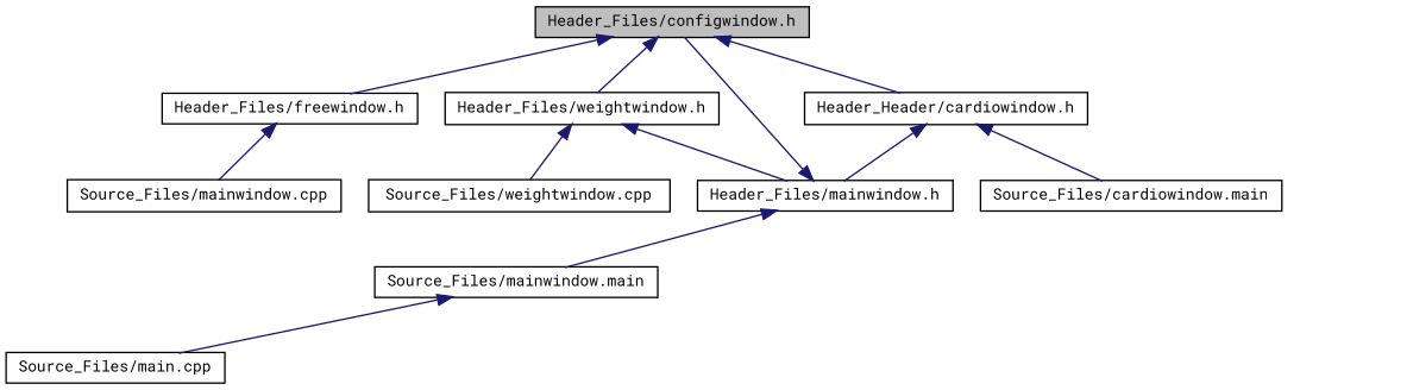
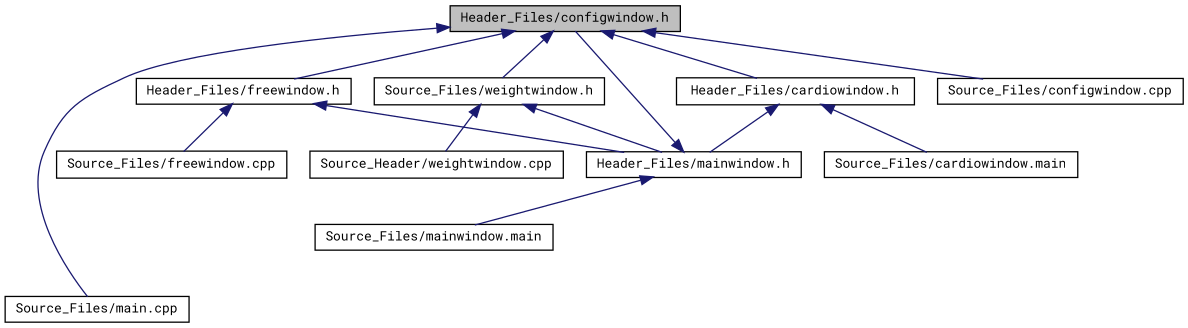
  digraph {
    fontname="Roboto Mono"
    node [color=black fillcolor=white fontname="Roboto Mono" fontsize=10 shape=record style=filled]
    edge [color=midnightblue dir=back fontname="Roboto Mono" fontsize=10 labelfontname=Helvetica labelfontsize=10 style=solid]
    n1 [fillcolor=grey75 fontcolor=black height=0.2 label="Header_Files/configwindow.h" width=0.4]
-   n2 [height=0.2 label="Header_Header/cardiowindow.h" width=0.4]
+   n2 [height=0.2 label="Header_Files/cardiowindow.h" width=0.4]
    n3 [height=0.2 label="Source_Files/main.cpp" width=0.4]
    n4 [height=0.2 label="Header_Files/freewindow.h" width=0.4]
-   n5 [height=0.2 label="Header_Files/weightwindow.h" width=0.4]
+   n5 [height=0.2 label="Source_Files/weightwindow.h" width=0.4]
+   n6 [height=0.2 label="Source_Files/configwindow.cpp" width=0.4]
    n7 [height=0.2 label="Header_Files/mainwindow.h" width=0.4]
    n8 [height=0.2 label="Source_Files/cardiowindow.main" width=0.4]
-   n9 [height=0.2 label="Source_Files/mainwindow.cpp" width=0.4]
-   n10 [height=0.2 label="Source_Files/weightwindow.cpp" width=0.4]
+   n9 [height=0.2 label="Source_Files/freewindow.cpp" width=0.4]
+   n10 [height=0.2 label="Source_Header/weightwindow.cpp" width=0.4]
    n11 [height=0.2 label="Source_Files/mainwindow.main" width=0.4]
    n1 -> n2
-   n11 -> n3
+   n1 -> n3
    n1 -> n4
    n1 -> n5
+   n1 -> n6
    n2 -> n7
    n2 -> n8
+   n4 -> n7
    n4 -> n9
    n5 -> n7
    n5 -> n10
    n7 -> n1
    n7 -> n11
  }
